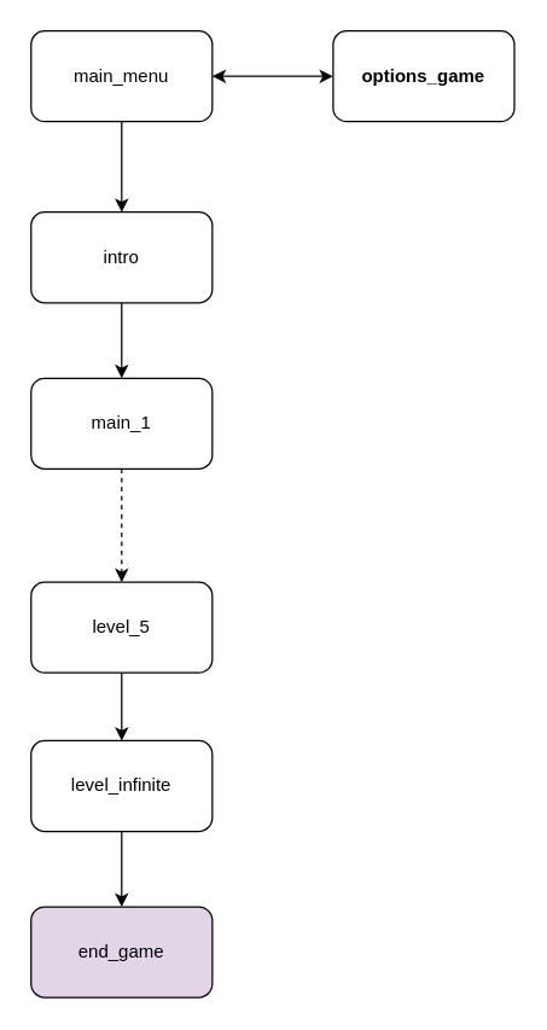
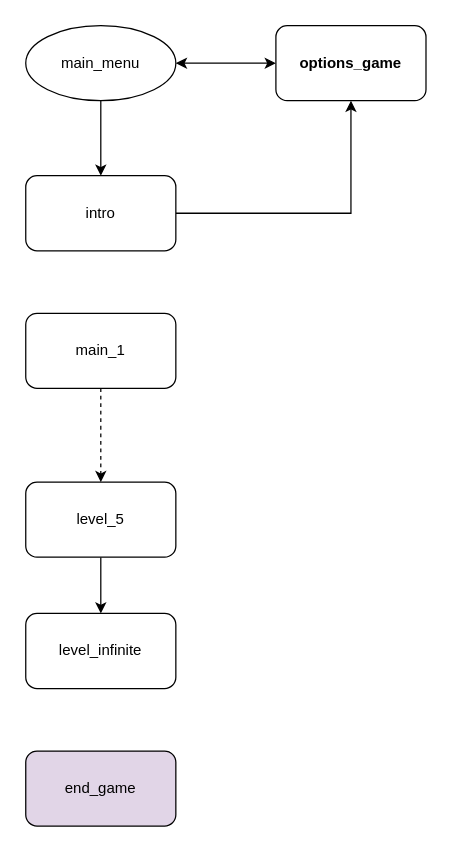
  <mxCell id="0" />
  <mxCell id="1" parent="0" />
  <mxCell id="2" style="edgeStyle=orthogonalEdgeStyle;rounded=0;orthogonalLoop=1;jettySize=auto;html=1;entryX=0;entryY=0.5;entryDx=0;entryDy=0;startArrow=classic;startFill=1;" edge="1" parent="1" source="4" target="7"><mxGeometry relative="1" as="geometry" /></mxCell>
  <mxCell id="3" style="edgeStyle=orthogonalEdgeStyle;rounded=0;orthogonalLoop=1;jettySize=auto;html=1;entryX=0.5;entryY=0;entryDx=0;entryDy=0;" edge="1" parent="1" source="4" target="6"><mxGeometry relative="1" as="geometry" /></mxCell>
- <mxCell id="4" value="main_menu" style="rounded=1;whiteSpace=wrap;html=1;" vertex="1" parent="1"><mxGeometry x="20" y="20" width="120" height="60" as="geometry" /></mxCell>
- <mxCell id="5" style="edgeStyle=orthogonalEdgeStyle;rounded=0;orthogonalLoop=1;jettySize=auto;html=1;entryX=0.5;entryY=0;entryDx=0;entryDy=0;" edge="1" parent="1" source="6" target="9"><mxGeometry relative="1" as="geometry" /></mxCell>
+ <mxCell id="4" value="main_menu" style="ellipse;whiteSpace=wrap;html=1;" vertex="1" parent="1"><mxGeometry x="20" y="20" width="120" height="60" as="geometry" /></mxCell>
+ <mxCell id="5" style="edgeStyle=orthogonalEdgeStyle;rounded=0;orthogonalLoop=1;jettySize=auto;html=1;" edge="1" parent="1" source="6" target="7"><mxGeometry relative="1" as="geometry" /></mxCell>
  <mxCell id="6" value="intro" style="rounded=1;whiteSpace=wrap;html=1;" vertex="1" parent="1"><mxGeometry x="20" y="140" width="120" height="60" as="geometry" /></mxCell>
  <mxCell id="7" value="options_game" style="rounded=1;whiteSpace=wrap;html=1;fontStyle=1" vertex="1" parent="1"><mxGeometry x="220" y="20" width="120" height="60" as="geometry" /></mxCell>
  <mxCell id="8" style="edgeStyle=orthogonalEdgeStyle;rounded=0;orthogonalLoop=1;jettySize=auto;html=1;entryX=0.5;entryY=0;entryDx=0;entryDy=0;dashed=1;" edge="1" parent="1" source="9" target="11"><mxGeometry relative="1" as="geometry" /></mxCell>
  <mxCell id="9" value="main_1" style="rounded=1;whiteSpace=wrap;html=1;" vertex="1" parent="1"><mxGeometry x="20" y="250" width="120" height="60" as="geometry" /></mxCell>
  <mxCell id="10" style="edgeStyle=orthogonalEdgeStyle;rounded=0;orthogonalLoop=1;jettySize=auto;html=1;entryX=0.5;entryY=0;entryDx=0;entryDy=0;" edge="1" parent="1" source="11" target="13"><mxGeometry relative="1" as="geometry" /></mxCell>
  <mxCell id="11" value="level_5" style="rounded=1;whiteSpace=wrap;html=1;" vertex="1" parent="1"><mxGeometry x="20" y="385" width="120" height="60" as="geometry" /></mxCell>
- <mxCell id="12" style="edgeStyle=orthogonalEdgeStyle;rounded=0;orthogonalLoop=1;jettySize=auto;html=1;entryX=0.5;entryY=0;entryDx=0;entryDy=0;" edge="1" parent="1" source="13" target="14"><mxGeometry relative="1" as="geometry" /></mxCell>
  <mxCell id="13" value="level_infinite" style="rounded=1;whiteSpace=wrap;html=1;" vertex="1" parent="1"><mxGeometry x="20" y="490" width="120" height="60" as="geometry" /></mxCell>
  <mxCell id="14" value="end_game" style="rounded=1;whiteSpace=wrap;html=1;fillColor=#e1d5e7;" vertex="1" parent="1"><mxGeometry x="20" y="600" width="120" height="60" as="geometry" /></mxCell>
